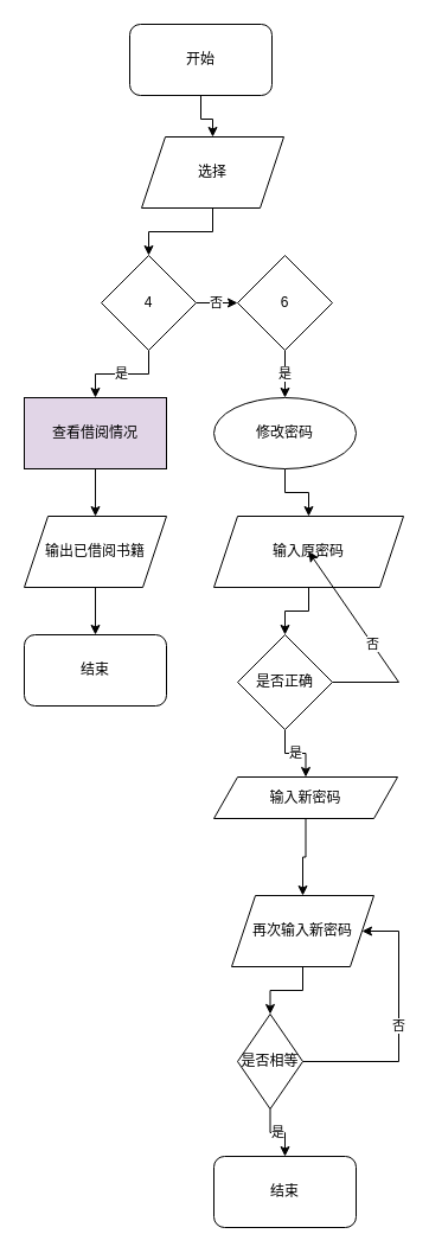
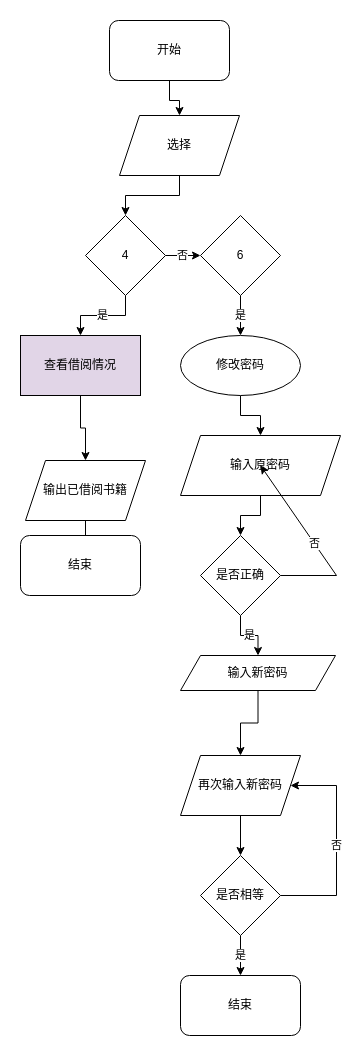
  <mxCell id="0" />
  <mxCell id="1" parent="0" />
  <mxCell id="2" value="" style="edgeStyle=orthogonalEdgeStyle;rounded=0;orthogonalLoop=1;jettySize=auto;html=1;" edge="1" parent="1" source="3" target="5"><mxGeometry relative="1" as="geometry" /></mxCell>
  <mxCell id="3" value="开始" style="rounded=1;whiteSpace=wrap;html=1;" vertex="1" parent="1"><mxGeometry x="109" y="20" width="120" height="60" as="geometry" /></mxCell>
  <mxCell id="4" value="" style="edgeStyle=orthogonalEdgeStyle;rounded=0;orthogonalLoop=1;jettySize=auto;html=1;" edge="1" parent="1" source="5" target="8"><mxGeometry relative="1" as="geometry" /></mxCell>
  <mxCell id="5" value="选择" style="shape=parallelogram;perimeter=parallelogramPerimeter;whiteSpace=wrap;html=1;fixedSize=1;" vertex="1" parent="1"><mxGeometry x="119" y="115" width="120" height="60" as="geometry" /></mxCell>
  <mxCell id="6" value="是" style="edgeStyle=orthogonalEdgeStyle;rounded=0;orthogonalLoop=1;jettySize=auto;html=1;" edge="1" parent="1" source="8" target="10"><mxGeometry relative="1" as="geometry" /></mxCell>
  <mxCell id="7" value="否" style="edgeStyle=orthogonalEdgeStyle;rounded=0;orthogonalLoop=1;jettySize=auto;html=1;" edge="1" parent="1" source="8" target="15"><mxGeometry relative="1" as="geometry" /></mxCell>
  <mxCell id="8" value="4" style="rhombus;whiteSpace=wrap;html=1;" vertex="1" parent="1"><mxGeometry x="85" y="215" width="80" height="80" as="geometry" /></mxCell>
  <mxCell id="9" value="" style="edgeStyle=orthogonalEdgeStyle;rounded=0;orthogonalLoop=1;jettySize=auto;html=1;" edge="1" parent="1" source="10" target="12"><mxGeometry relative="1" as="geometry" /></mxCell>
  <mxCell id="10" value="查看借阅情况" style="rounded=0;whiteSpace=wrap;html=1;fillColor=#e1d5e7;" vertex="1" parent="1"><mxGeometry x="20" y="335" width="120" height="60" as="geometry" /></mxCell>
  <mxCell id="11" value="" style="edgeStyle=orthogonalEdgeStyle;rounded=0;orthogonalLoop=1;jettySize=auto;html=1;" edge="1" parent="1" source="12" target="13"><mxGeometry relative="1" as="geometry" /></mxCell>
- <mxCell id="12" value="输出已借阅书籍" style="shape=parallelogram;perimeter=parallelogramPerimeter;whiteSpace=wrap;html=1;fixedSize=1;" vertex="1" parent="1"><mxGeometry x="20" y="435" width="120" height="60" as="geometry" /></mxCell>
+ <mxCell id="12" value="输出已借阅书籍" style="shape=parallelogram;perimeter=parallelogramPerimeter;whiteSpace=wrap;html=1;fixedSize=1;" vertex="1" parent="1"><mxGeometry x="25" y="460" width="120" height="60" as="geometry" /></mxCell>
  <mxCell id="13" value="结束" style="rounded=1;whiteSpace=wrap;html=1;" vertex="1" parent="1"><mxGeometry x="20" y="535" width="120" height="60" as="geometry" /></mxCell>
  <mxCell id="14" value="是" style="edgeStyle=orthogonalEdgeStyle;rounded=0;orthogonalLoop=1;jettySize=auto;html=1;" edge="1" parent="1" source="15" target="17"><mxGeometry relative="1" as="geometry" /></mxCell>
  <mxCell id="15" value="6" style="rhombus;whiteSpace=wrap;html=1;" vertex="1" parent="1"><mxGeometry x="200" y="215" width="80" height="80" as="geometry" /></mxCell>
  <mxCell id="16" value="" style="edgeStyle=orthogonalEdgeStyle;rounded=0;orthogonalLoop=1;jettySize=auto;html=1;" edge="1" parent="1" source="17" target="19"><mxGeometry relative="1" as="geometry" /></mxCell>
  <mxCell id="17" value="修改密码" style="ellipse;whiteSpace=wrap;html=1;" vertex="1" parent="1"><mxGeometry x="180" y="335" width="120" height="60" as="geometry" /></mxCell>
  <mxCell id="18" value="" style="edgeStyle=orthogonalEdgeStyle;rounded=0;orthogonalLoop=1;jettySize=auto;html=1;" edge="1" parent="1" source="19" target="22"><mxGeometry relative="1" as="geometry" /></mxCell>
  <mxCell id="19" value="输入原密码" style="shape=parallelogram;perimeter=parallelogramPerimeter;whiteSpace=wrap;html=1;fixedSize=1;" vertex="1" parent="1"><mxGeometry x="180" y="435" width="160" height="60" as="geometry" /></mxCell>
  <mxCell id="20" value="否" style="edgeStyle=orthogonalEdgeStyle;rounded=0;orthogonalLoop=1;jettySize=auto;html=1;" edge="1" parent="1" source="22" target="19"><mxGeometry relative="1" as="geometry"><Array as="points"><mxPoint x="336" y="575" /><mxPoint x="336" y="465" /></Array></mxGeometry></mxCell>
  <mxCell id="21" value="是" style="edgeStyle=orthogonalEdgeStyle;rounded=0;orthogonalLoop=1;jettySize=auto;html=1;" edge="1" parent="1" source="22" target="24"><mxGeometry relative="1" as="geometry" /></mxCell>
  <mxCell id="22" value="是否正确" style="rhombus;whiteSpace=wrap;html=1;" vertex="1" parent="1"><mxGeometry x="200" y="535" width="80" height="80" as="geometry" /></mxCell>
  <mxCell id="23" value="" style="edgeStyle=orthogonalEdgeStyle;rounded=0;orthogonalLoop=1;jettySize=auto;html=1;" edge="1" parent="1" source="24" target="26"><mxGeometry relative="1" as="geometry" /></mxCell>
  <mxCell id="24" value="输入新密码" style="shape=parallelogram;perimeter=parallelogramPerimeter;whiteSpace=wrap;html=1;fixedSize=1;" vertex="1" parent="1"><mxGeometry x="180" y="655" width="155" height="35" as="geometry" /></mxCell>
  <mxCell id="25" value="" style="edgeStyle=orthogonalEdgeStyle;rounded=0;orthogonalLoop=1;jettySize=auto;html=1;" edge="1" parent="1" source="26" target="29"><mxGeometry relative="1" as="geometry" /></mxCell>
- <mxCell id="26" value="再次输入新密码" style="shape=parallelogram;perimeter=parallelogramPerimeter;whiteSpace=wrap;html=1;fixedSize=1;" vertex="1" parent="1"><mxGeometry x="195" y="755" width="120" height="60" as="geometry" /></mxCell>
+ <mxCell id="26" value="再次输入新密码" style="shape=parallelogram;perimeter=parallelogramPerimeter;whiteSpace=wrap;html=1;fixedSize=1;" vertex="1" parent="1"><mxGeometry x="180" y="755" width="120" height="60" as="geometry" /></mxCell>
  <mxCell id="27" value="否" style="edgeStyle=orthogonalEdgeStyle;rounded=0;orthogonalLoop=1;jettySize=auto;html=1;" edge="1" parent="1" source="29" target="26"><mxGeometry relative="1" as="geometry"><Array as="points"><mxPoint x="336" y="895" /><mxPoint x="336" y="785" /></Array></mxGeometry></mxCell>
  <mxCell id="28" value="是" style="edgeStyle=orthogonalEdgeStyle;rounded=0;orthogonalLoop=1;jettySize=auto;html=1;" edge="1" parent="1" source="29" target="30"><mxGeometry relative="1" as="geometry" /></mxCell>
- <mxCell id="29" value="是否相等" style="rhombus;whiteSpace=wrap;html=1;" vertex="1" parent="1"><mxGeometry x="200" y="855" width="55" height="80" as="geometry" /></mxCell>
+ <mxCell id="29" value="是否相等" style="rhombus;whiteSpace=wrap;html=1;" vertex="1" parent="1"><mxGeometry x="200" y="855" width="80" height="80" as="geometry" /></mxCell>
  <mxCell id="30" value="结束" style="rounded=1;whiteSpace=wrap;html=1;" vertex="1" parent="1"><mxGeometry x="180" y="975" width="120" height="60" as="geometry" /></mxCell>
